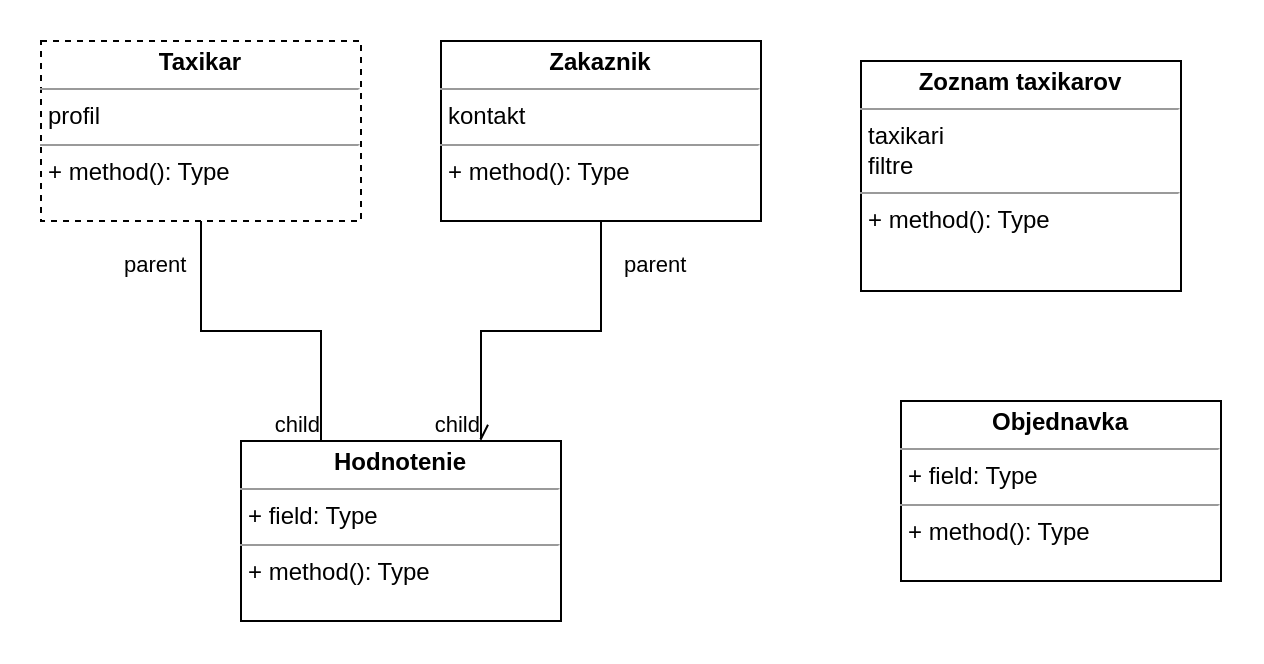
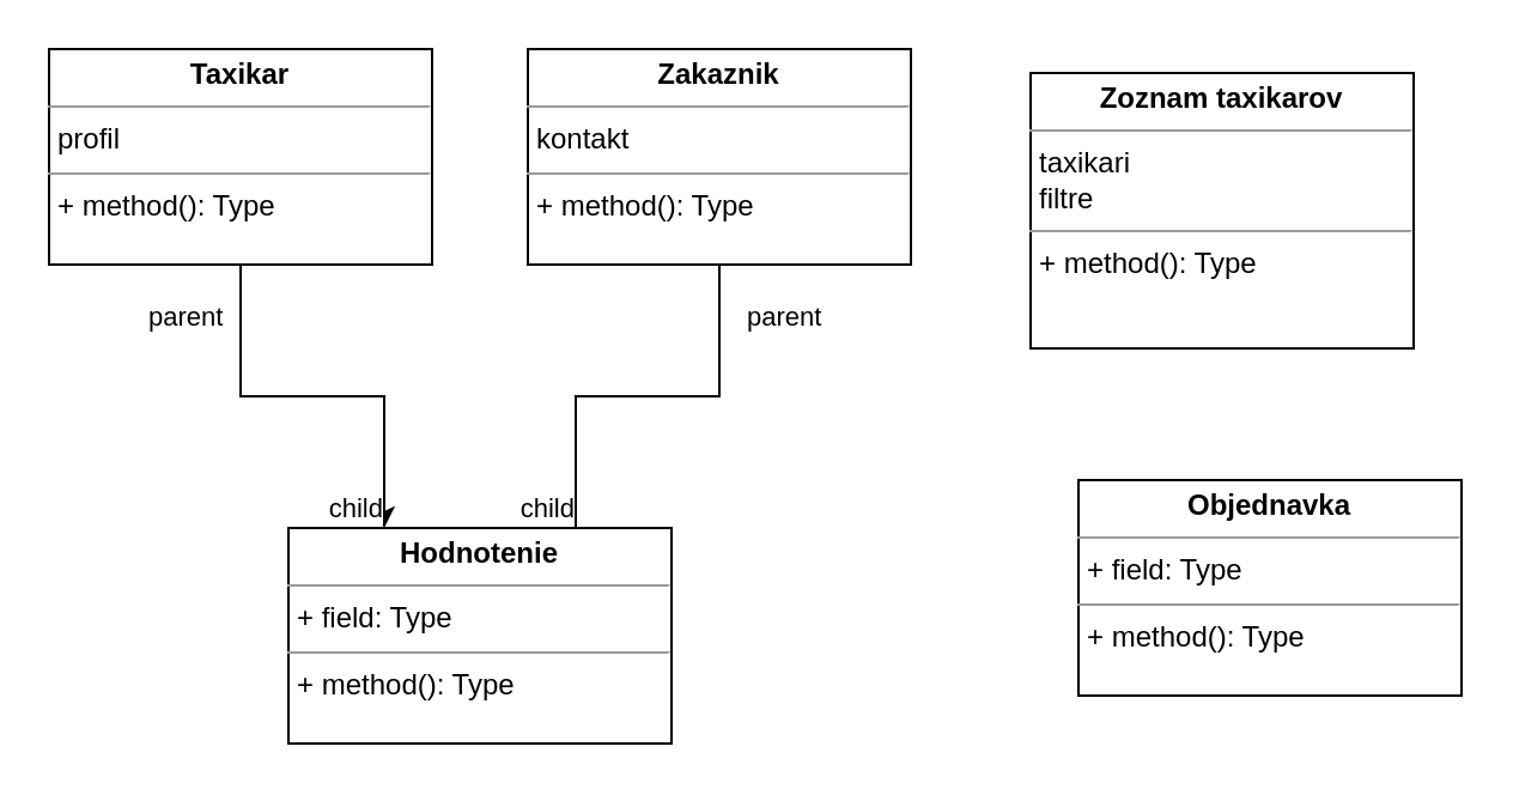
  <mxCell id="0" />
  <mxCell id="1" parent="0" />
- <mxCell id="2" value="&lt;p style=&quot;margin: 0px ; margin-top: 4px ; text-align: center&quot;&gt;&lt;b&gt;Taxikar&lt;/b&gt;&lt;/p&gt;&lt;hr size=&quot;1&quot;&gt;&lt;p style=&quot;margin: 0px ; margin-left: 4px&quot;&gt;profil&lt;/p&gt;&lt;hr size=&quot;1&quot;&gt;&lt;p style=&quot;margin: 0px ; margin-left: 4px&quot;&gt;+ method(): Type&lt;/p&gt;" style="verticalAlign=top;align=left;overflow=fill;fontSize=12;fontFamily=Helvetica;html=1;dashed=1;" vertex="1" parent="1"><mxGeometry x="20" y="20" width="160" height="90" as="geometry" /></mxCell>
+ <mxCell id="2" value="&lt;p style=&quot;margin: 0px ; margin-top: 4px ; text-align: center&quot;&gt;&lt;b&gt;Taxikar&lt;/b&gt;&lt;/p&gt;&lt;hr size=&quot;1&quot;&gt;&lt;p style=&quot;margin: 0px ; margin-left: 4px&quot;&gt;profil&lt;/p&gt;&lt;hr size=&quot;1&quot;&gt;&lt;p style=&quot;margin: 0px ; margin-left: 4px&quot;&gt;+ method(): Type&lt;/p&gt;" style="verticalAlign=top;align=left;overflow=fill;fontSize=12;fontFamily=Helvetica;html=1;" vertex="1" parent="1"><mxGeometry x="20" y="20" width="160" height="90" as="geometry" /></mxCell>
  <mxCell id="3" value="&lt;p style=&quot;margin: 0px ; margin-top: 4px ; text-align: center&quot;&gt;&lt;b&gt;Zakaznik&lt;/b&gt;&lt;/p&gt;&lt;hr size=&quot;1&quot;&gt;&lt;p style=&quot;margin: 0px ; margin-left: 4px&quot;&gt;kontakt&lt;br&gt;&lt;/p&gt;&lt;hr size=&quot;1&quot;&gt;&lt;p style=&quot;margin: 0px ; margin-left: 4px&quot;&gt;+ method(): Type&lt;/p&gt;" style="verticalAlign=top;align=left;overflow=fill;fontSize=12;fontFamily=Helvetica;html=1;" vertex="1" parent="1"><mxGeometry x="220" y="20" width="160" height="90" as="geometry" /></mxCell>
  <mxCell id="4" value="&lt;p style=&quot;margin: 0px ; margin-top: 4px ; text-align: center&quot;&gt;&lt;b&gt;Hodnotenie&lt;/b&gt;&lt;/p&gt;&lt;hr size=&quot;1&quot;&gt;&lt;p style=&quot;margin: 0px ; margin-left: 4px&quot;&gt;+ field: Type&lt;/p&gt;&lt;hr size=&quot;1&quot;&gt;&lt;p style=&quot;margin: 0px ; margin-left: 4px&quot;&gt;+ method(): Type&lt;/p&gt;" style="verticalAlign=top;align=left;overflow=fill;fontSize=12;fontFamily=Helvetica;html=1;" vertex="1" parent="1"><mxGeometry x="120" y="220" width="160" height="90" as="geometry" /></mxCell>
- <mxCell id="5" value="" style="endArrow=none;html=1;edgeStyle=orthogonalEdgeStyle;rounded=0;entryX=0.25;entryY=0;entryDx=0;entryDy=0;" edge="1" parent="1" source="2" target="4"><mxGeometry relative="1" as="geometry"><mxPoint x="320" y="160" as="sourcePoint" /><mxPoint x="480" y="160" as="targetPoint" /></mxGeometry></mxCell>
+ <mxCell id="5" value="" style="endArrow=classic;html=1;edgeStyle=orthogonalEdgeStyle;rounded=0;entryX=0.25;entryY=0;entryDx=0;entryDy=0;" edge="1" parent="1" source="2" target="4"><mxGeometry relative="1" as="geometry"><mxPoint x="320" y="160" as="sourcePoint" /><mxPoint x="480" y="160" as="targetPoint" /></mxGeometry></mxCell>
  <mxCell id="6" value="parent" style="edgeLabel;resizable=0;html=1;align=left;verticalAlign=bottom;" connectable="0" vertex="1" parent="5"><mxGeometry x="-1" relative="1" as="geometry"><mxPoint x="-40" y="30" as="offset" /></mxGeometry></mxCell>
  <mxCell id="7" value="child" style="edgeLabel;resizable=0;html=1;align=right;verticalAlign=bottom;" connectable="0" vertex="1" parent="5"><mxGeometry x="1" relative="1" as="geometry" /></mxCell>
- <mxCell id="8" value="" style="endArrow=open;html=1;edgeStyle=orthogonalEdgeStyle;rounded=0;exitX=0.5;exitY=1;exitDx=0;exitDy=0;entryX=0.75;entryY=0;entryDx=0;entryDy=0;" edge="1" parent="1" source="3" target="4"><mxGeometry relative="1" as="geometry"><mxPoint x="320" y="160" as="sourcePoint" /><mxPoint x="480" y="160" as="targetPoint" /></mxGeometry></mxCell>
+ <mxCell id="8" value="" style="endArrow=none;html=1;edgeStyle=orthogonalEdgeStyle;rounded=0;exitX=0.5;exitY=1;exitDx=0;exitDy=0;entryX=0.75;entryY=0;entryDx=0;entryDy=0;" edge="1" parent="1" source="3" target="4"><mxGeometry relative="1" as="geometry"><mxPoint x="320" y="160" as="sourcePoint" /><mxPoint x="480" y="160" as="targetPoint" /></mxGeometry></mxCell>
  <mxCell id="9" value="parent" style="edgeLabel;resizable=0;html=1;align=left;verticalAlign=bottom;" connectable="0" vertex="1" parent="8"><mxGeometry x="-1" relative="1" as="geometry"><mxPoint x="10" y="30" as="offset" /></mxGeometry></mxCell>
  <mxCell id="10" value="child" style="edgeLabel;resizable=0;html=1;align=right;verticalAlign=bottom;" connectable="0" vertex="1" parent="8"><mxGeometry x="1" relative="1" as="geometry" /></mxCell>
  <mxCell id="11" value="&lt;p style=&quot;margin: 0px ; margin-top: 4px ; text-align: center&quot;&gt;&lt;b&gt;Zoznam taxikarov&lt;br&gt;&lt;/b&gt;&lt;/p&gt;&lt;hr size=&quot;1&quot;&gt;&lt;p style=&quot;margin: 0px ; margin-left: 4px&quot;&gt;taxikari&lt;/p&gt;&lt;p style=&quot;margin: 0px ; margin-left: 4px&quot;&gt;filtre&lt;br&gt;&lt;/p&gt;&lt;hr size=&quot;1&quot;&gt;&lt;p style=&quot;margin: 0px ; margin-left: 4px&quot;&gt;+ method(): Type&lt;/p&gt;" style="verticalAlign=top;align=left;overflow=fill;fontSize=12;fontFamily=Helvetica;html=1;" vertex="1" parent="1"><mxGeometry x="430" y="30" width="160" height="115" as="geometry" /></mxCell>
  <mxCell id="12" value="&lt;p style=&quot;margin: 0px ; margin-top: 4px ; text-align: center&quot;&gt;&lt;b&gt;Objednavka&lt;/b&gt;&lt;br&gt;&lt;/p&gt;&lt;hr size=&quot;1&quot;&gt;&lt;p style=&quot;margin: 0px ; margin-left: 4px&quot;&gt;+ field: Type&lt;/p&gt;&lt;hr size=&quot;1&quot;&gt;&lt;p style=&quot;margin: 0px ; margin-left: 4px&quot;&gt;+ method(): Type&lt;/p&gt;" style="verticalAlign=top;align=left;overflow=fill;fontSize=12;fontFamily=Helvetica;html=1;" vertex="1" parent="1"><mxGeometry x="450" y="200" width="160" height="90" as="geometry" /></mxCell>
